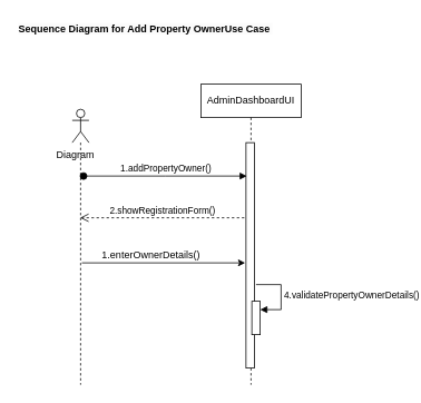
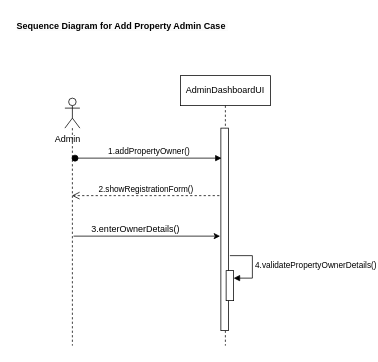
  <mxCell id="0" />
  <mxCell id="1" parent="0" />
  <mxCell id="2" value="AdminDashboardUI" style="shape=umlLifeline;perimeter=lifelinePerimeter;whiteSpace=wrap;html=1;container=0;dropTarget=0;collapsible=0;recursiveResize=0;outlineConnect=0;portConstraint=eastwest;newEdgeStyle={&quot;edgeStyle&quot;:&quot;elbowEdgeStyle&quot;,&quot;elbow&quot;:&quot;vertical&quot;,&quot;curved&quot;:0,&quot;rounded&quot;:0};" parent="1" vertex="1"><mxGeometry x="240" y="100" width="120" height="360" as="geometry" /></mxCell>
  <mxCell id="3" value="" style="html=1;points=[];perimeter=orthogonalPerimeter;outlineConnect=0;targetShapes=umlLifeline;portConstraint=eastwest;newEdgeStyle={&quot;edgeStyle&quot;:&quot;elbowEdgeStyle&quot;,&quot;elbow&quot;:&quot;vertical&quot;,&quot;curved&quot;:0,&quot;rounded&quot;:0};" parent="2" vertex="1"><mxGeometry x="54" y="70" width="10" height="270" as="geometry" /></mxCell>
  <mxCell id="4" value="1.addPropertyOwner()" style="html=1;verticalAlign=bottom;startArrow=oval;endArrow=block;startSize=8;edgeStyle=elbowEdgeStyle;elbow=vertical;curved=0;rounded=0;" parent="2" edge="1"><mxGeometry x="0.003" relative="1" as="geometry"><mxPoint x="-140.5" y="110" as="sourcePoint" /><mxPoint x="55" y="110" as="targetPoint" /><mxPoint as="offset" /></mxGeometry></mxCell>
- <mxCell id="5" value="&lt;span style=&quot;color: rgb(0, 0, 0); font-family: Helvetica; font-size: 12px; font-style: normal; font-variant-ligatures: normal; font-variant-caps: normal; letter-spacing: normal; orphans: 2; text-align: center; text-indent: 0px; text-transform: none; widows: 2; word-spacing: 0px; -webkit-text-stroke-width: 0px; white-space: normal; background-color: rgb(251, 251, 251); text-decoration-thickness: initial; text-decoration-style: initial; text-decoration-color: initial; float: none; display: inline !important;&quot;&gt;&lt;b&gt;Sequence Diagram for Add Property OwnerUse Case&amp;nbsp;&lt;/b&gt;&lt;/span&gt;" style="text;whiteSpace=wrap;html=1;" vertex="1" parent="1"><mxGeometry x="20" y="20" width="330" height="40" as="geometry" /></mxCell>
+ <mxCell id="5" value="&lt;span style=&quot;color: rgb(0, 0, 0); font-family: Helvetica; font-size: 12px; font-style: normal; font-variant-ligatures: normal; font-variant-caps: normal; letter-spacing: normal; orphans: 2; text-align: center; text-indent: 0px; text-transform: none; widows: 2; word-spacing: 0px; -webkit-text-stroke-width: 0px; white-space: normal; background-color: rgb(251, 251, 251); text-decoration-thickness: initial; text-decoration-style: initial; text-decoration-color: initial; float: none; display: inline !important;&quot;&gt;&lt;b&gt;Sequence Diagram for Add Property Admin Case&amp;nbsp;&lt;/b&gt;&lt;/span&gt;" style="text;whiteSpace=wrap;html=1;" vertex="1" parent="1"><mxGeometry x="20" y="20" width="330" height="40" as="geometry" /></mxCell>
  <mxCell id="6" value="" style="shape=umlLifeline;perimeter=lifelinePerimeter;whiteSpace=wrap;html=1;container=1;dropTarget=0;collapsible=0;recursiveResize=0;outlineConnect=0;portConstraint=eastwest;newEdgeStyle={&quot;curved&quot;:0,&quot;rounded&quot;:0};participant=umlActor;" vertex="1" parent="1"><mxGeometry x="86" y="130" width="20" height="330" as="geometry" /></mxCell>
- <mxCell id="7" value="Diagram" style="text;html=1;align=center;verticalAlign=middle;whiteSpace=wrap;rounded=0;" vertex="1" parent="1"><mxGeometry x="60" y="170" width="60" height="30" as="geometry" /></mxCell>
+ <mxCell id="7" value="Admin" style="text;html=1;align=center;verticalAlign=middle;whiteSpace=wrap;rounded=0;" vertex="1" parent="1"><mxGeometry x="60" y="170" width="60" height="30" as="geometry" /></mxCell>
  <mxCell id="8" value="2.showRegistrationForm()" style="html=1;verticalAlign=bottom;endArrow=open;dashed=1;endSize=8;curved=0;rounded=0;" edge="1" parent="1" target="6"><mxGeometry relative="1" as="geometry"><mxPoint x="292" y="260" as="sourcePoint" /><mxPoint x="101.5" y="260" as="targetPoint" /></mxGeometry></mxCell>
  <mxCell id="9" value="" style="endArrow=classic;html=1;rounded=0;" edge="1" parent="1"><mxGeometry width="50" height="50" relative="1" as="geometry"><mxPoint x="97.5" y="314" as="sourcePoint" /><mxPoint x="293" y="314" as="targetPoint" /></mxGeometry></mxCell>
- <mxCell id="10" value="1.enterOwnerDetails()" style="text;html=1;align=center;verticalAlign=middle;resizable=0;points=[];autosize=1;strokeColor=none;fillColor=none;" vertex="1" parent="1"><mxGeometry x="110" y="290" width="140" height="30" as="geometry" /></mxCell>
+ <mxCell id="10" value="3.enterOwnerDetails()" style="text;html=1;align=center;verticalAlign=middle;resizable=0;points=[];autosize=1;strokeColor=none;fillColor=none;" vertex="1" parent="1"><mxGeometry x="110" y="290" width="140" height="30" as="geometry" /></mxCell>
  <mxCell id="11" value="" style="html=1;points=[[0,0,0,0,5],[0,1,0,0,-5],[1,0,0,0,5],[1,1,0,0,-5]];perimeter=orthogonalPerimeter;outlineConnect=0;targetShapes=umlLifeline;portConstraint=eastwest;newEdgeStyle={&quot;curved&quot;:0,&quot;rounded&quot;:0};" vertex="1" parent="1"><mxGeometry x="301" y="360" width="10" height="40" as="geometry" /></mxCell>
  <mxCell id="12" value="4.validatePropertyOwnerDetails()" style="html=1;align=left;spacingLeft=2;endArrow=block;rounded=0;edgeStyle=orthogonalEdgeStyle;curved=0;rounded=0;" edge="1" target="11" parent="1"><mxGeometry relative="1" as="geometry"><mxPoint x="306" y="340" as="sourcePoint" /><Array as="points"><mxPoint x="336" y="370" /></Array></mxGeometry></mxCell>
